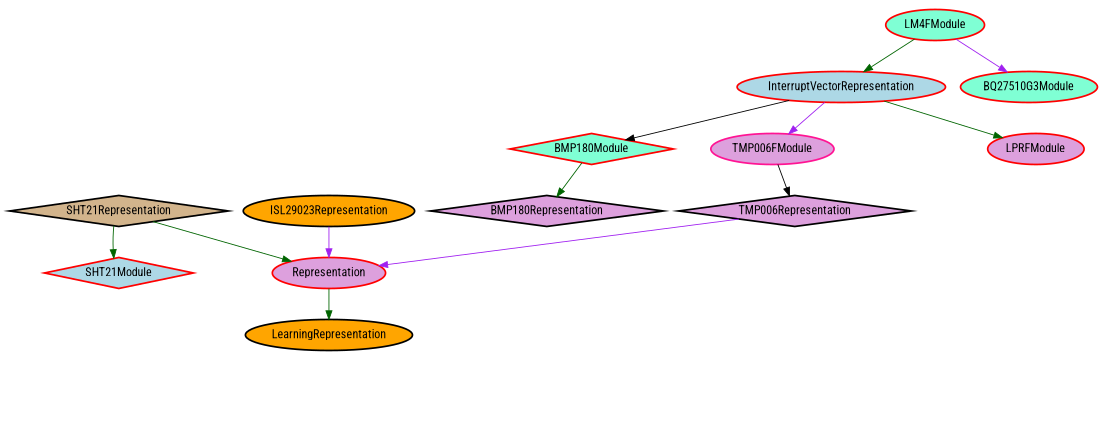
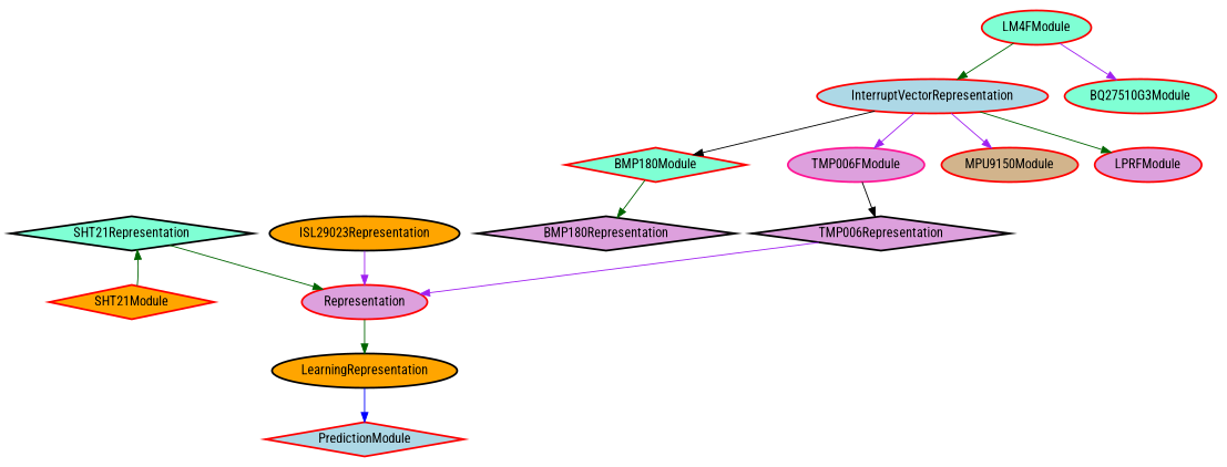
  digraph {
    fontname="Roboto Condensed"
    fontsize=20
    node [color=red fillcolor=plum fontname="Roboto Condensed" penwidth=2 shape=ellipse style=filled]
    edge [color=darkgreen fontname="Roboto Condensed"]
    BMP180Module [fillcolor=aquamarine shape=diamond]
    InterruptVectorRepresentation [fillcolor=lightblue]
    n3 [color=deeppink label=TMP006FModule]
+   MPU9150Module [fillcolor=tan]
    LPRFModule
    LM4FModule [fillcolor=aquamarine]
    BQ27510G3Module [fillcolor=aquamarine]
    BMP180Representation [color=black shape=diamond]
-   SHT21Module [fillcolor=lightblue shape=diamond]
-   SHT21Representation [color=black fillcolor=tan shape=diamond]
+   SHT21Module [fillcolor=orange shape=diamond]
+   SHT21Representation [color=black fillcolor=aquamarine shape=diamond]
    TMP006Representation [color=black shape=diamond]
    ISL29023Representation [color=black fillcolor=orange]
    n13 [label=Representation]
    LearningRepresentation [color=black fillcolor=orange]
+   PredictionModule [fillcolor=lightblue shape=diamond]
    BMP180Module -> BMP180Representation
    InterruptVectorRepresentation -> BMP180Module [color=black]
    InterruptVectorRepresentation -> n3 [color=purple]
+   InterruptVectorRepresentation -> MPU9150Module [color=purple]
    InterruptVectorRepresentation -> LPRFModule
    n3 -> TMP006Representation [color=black]
    LM4FModule -> InterruptVectorRepresentation
    LM4FModule -> BQ27510G3Module [color=purple]
-   SHT21Representation -> SHT21Module
+   SHT21Module -> SHT21Representation
    SHT21Representation -> n13
    TMP006Representation -> n13 [color=purple]
    ISL29023Representation -> n13 [color=purple]
    n13 -> LearningRepresentation
+   LearningRepresentation -> PredictionModule [color=blue]
  }
